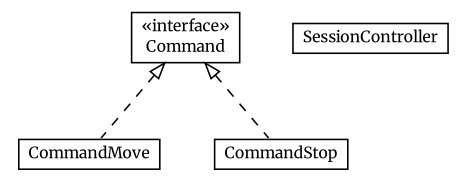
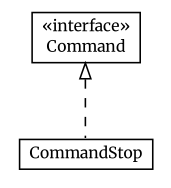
  digraph {
    fontname=Merriweather
    nodesep=0.25
    ranksep=0.5
    node [fontcolor=black fontname=Merriweather fontsize=10.0 shape=plaintext]
    edge [arrowtail=empty dir=back fontname=Merriweather fontsize=10 headport=p labelfontname=Helvetica labelfontsize=10 style=dashed tailport=p]
    n1 [label=<<table title="edu.proz.checkers.server.controller.Command" border="0" cellborder="1" cellspacing="0" cellpadding="2" port="p" href="./Command.html"> 		<tr><td><table border="0" cellspacing="0" cellpadding="1"> <tr><td align="center" balign="center"> &#171;interface&#187; </td></tr> <tr><td align="center" balign="center"> Command </td></tr> 		</table></td></tr> 		</table>>]
-   n2 [label=<<table title="edu.proz.checkers.server.controller.SessionController.CommandMove" border="0" cellborder="1" cellspacing="0" cellpadding="2" port="p" href="./SessionController.CommandMove.html"> 		<tr><td><table border="0" cellspacing="0" cellpadding="1"> <tr><td align="center" balign="center"> CommandMove </td></tr> 		</table></td></tr> 		</table>>]
    n3 [label=<<table title="edu.proz.checkers.server.controller.SessionController.CommandStop" border="0" cellborder="1" cellspacing="0" cellpadding="2" port="p" href="./SessionController.CommandStop.html"> 		<tr><td><table border="0" cellspacing="0" cellpadding="1"> <tr><td align="center" balign="center"> CommandStop </td></tr> 		</table></td></tr> 		</table>>]
-   n4 [label=<<table title="edu.proz.checkers.server.controller.SessionController" border="0" cellborder="1" cellspacing="0" cellpadding="2" port="p" href="./SessionController.html"> 		<tr><td><table border="0" cellspacing="0" cellpadding="1"> <tr><td align="center" balign="center"> SessionController </td></tr> 		</table></td></tr> 		</table>>]
-   n1 -> n2
    n1 -> n3
  }
